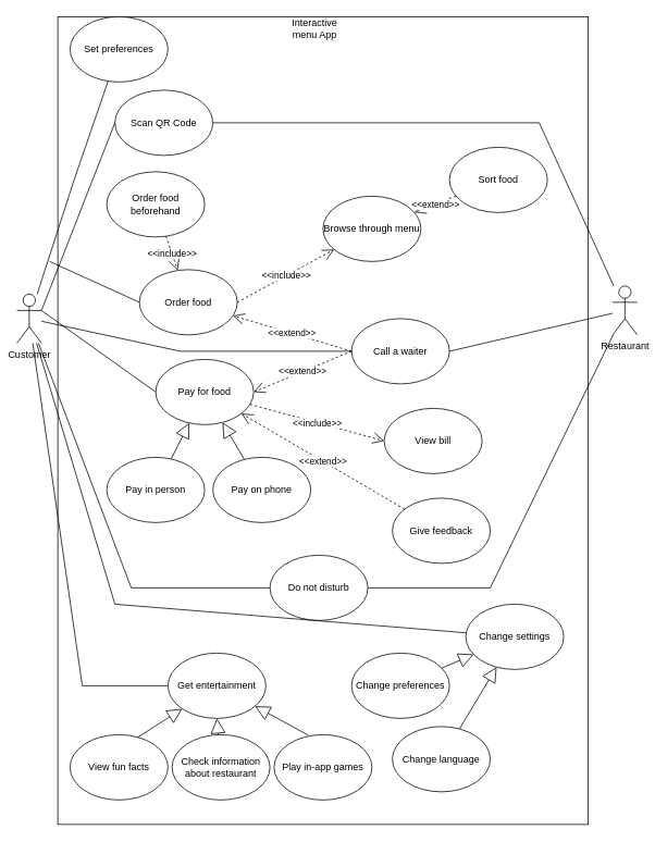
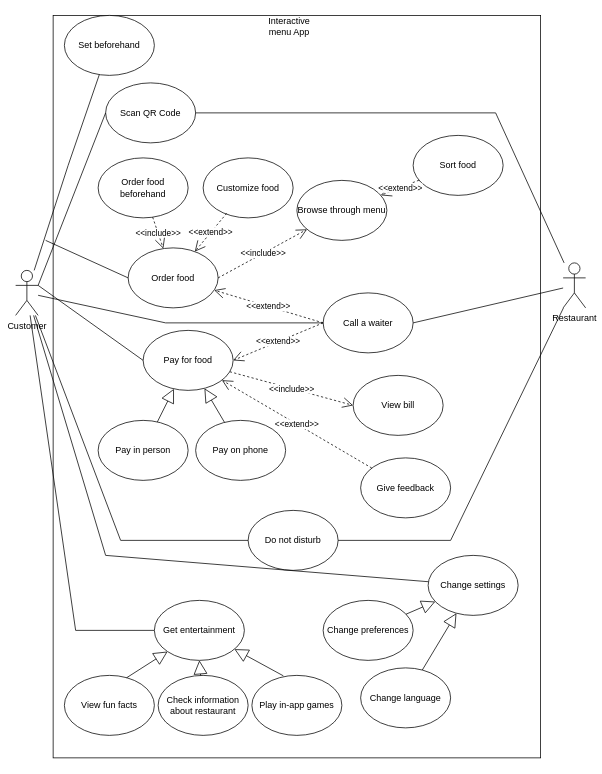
  <mxCell id="0" />
  <mxCell id="1" parent="0" />
  <mxCell id="2" value="" style="rounded=0;whiteSpace=wrap;html=1;" parent="1" vertex="1"><mxGeometry x="70" y="20" width="650" height="990" as="geometry" /></mxCell>
  <mxCell id="3" value="Customer" style="shape=umlActor;verticalLabelPosition=bottom;verticalAlign=top;html=1;outlineConnect=0;" parent="1" vertex="1"><mxGeometry x="20" y="360" width="30" height="60" as="geometry" /></mxCell>
  <mxCell id="4" value="Restaurant" style="shape=umlActor;verticalLabelPosition=bottom;verticalAlign=top;html=1;outlineConnect=0;" parent="1" vertex="1"><mxGeometry x="750" y="350" width="30" height="60" as="geometry" /></mxCell>
  <mxCell id="5" value="Interactive menu App" style="text;html=1;strokeColor=none;fillColor=none;align=center;verticalAlign=middle;whiteSpace=wrap;rounded=0;" parent="1" vertex="1"><mxGeometry x="355" y="20" width="60" height="30" as="geometry" /></mxCell>
  <mxCell id="6" value="Order food" style="ellipse;whiteSpace=wrap;html=1;" parent="1" vertex="1"><mxGeometry x="170" y="330" width="120" height="80" as="geometry" /></mxCell>
  <mxCell id="7" value="Pay for food" style="ellipse;whiteSpace=wrap;html=1;" parent="1" vertex="1"><mxGeometry x="190" y="440" width="120" height="80" as="geometry" /></mxCell>
  <mxCell id="8" value="Scan QR Code" style="ellipse;whiteSpace=wrap;html=1;" parent="1" vertex="1"><mxGeometry x="140" y="110" width="120" height="80" as="geometry" /></mxCell>
  <mxCell id="9" value="Do not disturb" style="ellipse;whiteSpace=wrap;html=1;" parent="1" vertex="1"><mxGeometry x="330" y="680" width="120" height="80" as="geometry" /></mxCell>
  <mxCell id="10" value="Call a waiter" style="ellipse;whiteSpace=wrap;html=1;" parent="1" vertex="1"><mxGeometry x="430" y="390" width="120" height="80" as="geometry" /></mxCell>
  <mxCell id="11" value="" style="endArrow=none;html=1;rounded=0;entryX=0;entryY=0.5;entryDx=0;entryDy=0;exitX=1;exitY=0.333;exitDx=0;exitDy=0;exitPerimeter=0;" parent="1" source="3" target="8" edge="1"><mxGeometry width="50" height="50" relative="1" as="geometry"><mxPoint x="50" y="540" as="sourcePoint" /><mxPoint x="100" y="490" as="targetPoint" /></mxGeometry></mxCell>
  <mxCell id="12" value="" style="endArrow=none;html=1;rounded=0;exitX=1;exitY=0.333;exitDx=0;exitDy=0;exitPerimeter=0;entryX=0;entryY=0.5;entryDx=0;entryDy=0;" parent="1" target="6" edge="1"><mxGeometry width="50" height="50" relative="1" as="geometry"><mxPoint x="60" y="320" as="sourcePoint" /><mxPoint x="120" y="550" as="targetPoint" /></mxGeometry></mxCell>
  <mxCell id="13" value="" style="endArrow=none;html=1;rounded=0;exitX=1;exitY=0.333;exitDx=0;exitDy=0;exitPerimeter=0;entryX=0;entryY=0.5;entryDx=0;entryDy=0;" parent="1" source="3" target="7" edge="1"><mxGeometry width="50" height="50" relative="1" as="geometry"><mxPoint x="60" y="650" as="sourcePoint" /><mxPoint x="110" y="600" as="targetPoint" /></mxGeometry></mxCell>
  <mxCell id="14" value="" style="endArrow=none;html=1;rounded=0;exitX=1;exitY=0.5;exitDx=0;exitDy=0;" parent="1" source="10" target="4" edge="1"><mxGeometry width="50" height="50" relative="1" as="geometry"><mxPoint x="50" y="540" as="sourcePoint" /><mxPoint x="100" y="490" as="targetPoint" /><Array as="points" /></mxGeometry></mxCell>
  <mxCell id="15" value="" style="endArrow=none;html=1;rounded=0;exitX=1;exitY=0.5;exitDx=0;exitDy=0;" parent="1" source="8" target="4" edge="1"><mxGeometry width="50" height="50" relative="1" as="geometry"><mxPoint x="50" y="540" as="sourcePoint" /><mxPoint x="100" y="490" as="targetPoint" /><Array as="points"><mxPoint x="660" y="150" /></Array></mxGeometry></mxCell>
  <mxCell id="16" value="&amp;lt;&amp;lt;include&amp;gt;&amp;gt;" style="endArrow=open;endSize=12;dashed=1;html=1;rounded=0;exitX=1;exitY=0.5;exitDx=0;exitDy=0;" parent="1" source="6" target="17" edge="1"><mxGeometry width="160" relative="1" as="geometry"><mxPoint x="10" y="560" as="sourcePoint" /><mxPoint x="170" y="560" as="targetPoint" /></mxGeometry></mxCell>
  <mxCell id="17" value="Browse through menu" style="ellipse;whiteSpace=wrap;html=1;" parent="1" vertex="1"><mxGeometry x="395" y="240" width="120" height="80" as="geometry" /></mxCell>
  <mxCell id="18" value="&amp;lt;&amp;lt;extend&amp;gt;&amp;gt;" style="endArrow=open;endSize=12;dashed=1;html=1;rounded=0;exitX=0;exitY=0.5;exitDx=0;exitDy=0;" parent="1" source="10" target="6" edge="1"><mxGeometry width="160" relative="1" as="geometry"><mxPoint x="290" y="440" as="sourcePoint" /><mxPoint x="408.274" y="413.032" as="targetPoint" /></mxGeometry></mxCell>
  <mxCell id="19" value="&amp;lt;&amp;lt;extend&amp;gt;&amp;gt;" style="endArrow=open;endSize=12;dashed=1;html=1;rounded=0;exitX=0;exitY=0.5;exitDx=0;exitDy=0;entryX=1;entryY=0.5;entryDx=0;entryDy=0;" parent="1" source="10" target="7" edge="1"><mxGeometry width="160" relative="1" as="geometry"><mxPoint x="400" y="540" as="sourcePoint" /><mxPoint x="290" y="440" as="targetPoint" /></mxGeometry></mxCell>
  <mxCell id="20" value="" style="endArrow=none;html=1;rounded=0;entryX=0;entryY=0.5;entryDx=0;entryDy=0;" parent="1" source="3" target="10" edge="1"><mxGeometry width="50" height="50" relative="1" as="geometry"><mxPoint x="50" y="490" as="sourcePoint" /><mxPoint x="390" y="540" as="targetPoint" /><Array as="points"><mxPoint x="220" y="430" /></Array></mxGeometry></mxCell>
  <mxCell id="21" value="Give feedback" style="ellipse;whiteSpace=wrap;html=1;" parent="1" vertex="1"><mxGeometry x="480" y="610" width="120" height="80" as="geometry" /></mxCell>
  <mxCell id="22" value="&amp;lt;&amp;lt;extend&amp;gt;&amp;gt;" style="endArrow=open;endSize=12;dashed=1;html=1;rounded=0;" parent="1" source="21" target="7" edge="1"><mxGeometry width="160" relative="1" as="geometry"><mxPoint x="430" y="580" as="sourcePoint" /><mxPoint x="320" y="490" as="targetPoint" /></mxGeometry></mxCell>
  <mxCell id="23" value="" style="endArrow=none;html=1;rounded=0;" parent="1" source="3" target="9" edge="1"><mxGeometry width="50" height="50" relative="1" as="geometry"><mxPoint x="-10" y="620" as="sourcePoint" /><mxPoint x="40" y="570" as="targetPoint" /><Array as="points"><mxPoint x="160" y="720" /></Array></mxGeometry></mxCell>
  <mxCell id="24" value="" style="endArrow=none;html=1;rounded=0;exitX=1;exitY=0.5;exitDx=0;exitDy=0;" parent="1" source="9" target="4" edge="1"><mxGeometry width="50" height="50" relative="1" as="geometry"><mxPoint x="-10" y="620" as="sourcePoint" /><mxPoint x="40" y="570" as="targetPoint" /><Array as="points"><mxPoint x="600" y="720" /></Array></mxGeometry></mxCell>
  <mxCell id="25" value="Pay on phone" style="ellipse;whiteSpace=wrap;html=1;" parent="1" vertex="1"><mxGeometry x="260" y="560" width="120" height="80" as="geometry" /></mxCell>
  <mxCell id="26" value="Pay in person" style="ellipse;whiteSpace=wrap;html=1;" parent="1" vertex="1"><mxGeometry x="130" y="560" width="120" height="80" as="geometry" /></mxCell>
  <mxCell id="27" value="" style="endArrow=block;endSize=16;endFill=0;html=1;rounded=0;" parent="1" source="26" target="7" edge="1"><mxGeometry width="160" relative="1" as="geometry"><mxPoint x="-30" y="610" as="sourcePoint" /><mxPoint x="130" y="610" as="targetPoint" /></mxGeometry></mxCell>
  <mxCell id="28" value="" style="endArrow=block;endSize=16;endFill=0;html=1;rounded=0;exitX=0.321;exitY=0.033;exitDx=0;exitDy=0;exitPerimeter=0;" parent="1" source="25" target="7" edge="1"><mxGeometry width="160" relative="1" as="geometry"><mxPoint x="220.232" y="575.449" as="sourcePoint" /><mxPoint x="260" y="530" as="targetPoint" /></mxGeometry></mxCell>
+ <mxCell id="29" value="Customize food" style="ellipse;whiteSpace=wrap;html=1;" parent="1" vertex="1"><mxGeometry x="270" y="210" width="120" height="80" as="geometry" /></mxCell>
+ <mxCell id="30" value="&amp;lt;&amp;lt;extend&amp;gt;&amp;gt;" style="endArrow=open;endSize=12;dashed=1;html=1;rounded=0;exitX=0.261;exitY=0.925;exitDx=0;exitDy=0;exitPerimeter=0;" parent="1" source="29" target="6" edge="1"><mxGeometry width="160" relative="1" as="geometry"><mxPoint x="415" y="470" as="sourcePoint" /><mxPoint x="287.507" y="404.432" as="targetPoint" /></mxGeometry></mxCell>
  <mxCell id="31" value="Order food beforehand" style="ellipse;whiteSpace=wrap;html=1;" parent="1" vertex="1"><mxGeometry x="130" y="210" width="120" height="80" as="geometry" /></mxCell>
  <mxCell id="32" value="&amp;lt;&amp;lt;include&amp;gt;&amp;gt;" style="endArrow=open;endSize=12;dashed=1;html=1;rounded=0;" parent="1" source="31" target="6" edge="1"><mxGeometry width="160" relative="1" as="geometry"><mxPoint x="300" y="380" as="sourcePoint" /><mxPoint x="418.243" y="352.973" as="targetPoint" /></mxGeometry></mxCell>
  <mxCell id="33" value="View bill" style="ellipse;whiteSpace=wrap;html=1;" parent="1" vertex="1"><mxGeometry x="470" y="500" width="120" height="80" as="geometry" /></mxCell>
  <mxCell id="34" value="&amp;lt;&amp;lt;include&amp;gt;&amp;gt;" style="endArrow=open;endSize=12;dashed=1;html=1;rounded=0;entryX=0;entryY=0.5;entryDx=0;entryDy=0;" parent="1" source="7" target="33" edge="1"><mxGeometry width="160" relative="1" as="geometry"><mxPoint x="320" y="360" as="sourcePoint" /><mxPoint x="438.243" y="332.973" as="targetPoint" /></mxGeometry></mxCell>
  <mxCell id="35" value="" style="endArrow=none;html=1;rounded=0;" parent="1" source="3" target="45" edge="1"><mxGeometry width="50" height="50" relative="1" as="geometry"><mxPoint x="40" y="530" as="sourcePoint" /><mxPoint x="240" y="540" as="targetPoint" /><Array as="points"><mxPoint x="100" y="840" /></Array></mxGeometry></mxCell>
  <mxCell id="36" value="Play in-app games" style="ellipse;whiteSpace=wrap;html=1;" parent="1" vertex="1"><mxGeometry x="335" y="900" width="120" height="80" as="geometry" /></mxCell>
  <mxCell id="37" value="View fun facts" style="ellipse;whiteSpace=wrap;html=1;" parent="1" vertex="1"><mxGeometry x="85" y="900" width="120" height="80" as="geometry" /></mxCell>
  <mxCell id="38" value="Check information about restaurant" style="ellipse;whiteSpace=wrap;html=1;" parent="1" vertex="1"><mxGeometry x="210" y="900" width="120" height="80" as="geometry" /></mxCell>
  <mxCell id="39" value="" style="endArrow=block;endSize=16;endFill=0;html=1;rounded=0;exitX=0.689;exitY=0.042;exitDx=0;exitDy=0;exitPerimeter=0;entryX=0;entryY=1;entryDx=0;entryDy=0;" parent="1" source="37" target="45" edge="1"><mxGeometry width="160" relative="1" as="geometry"><mxPoint x="188.563" y="885.457" as="sourcePoint" /><mxPoint x="215.003" y="840" as="targetPoint" /></mxGeometry></mxCell>
  <mxCell id="40" value="" style="endArrow=block;endSize=16;endFill=0;html=1;rounded=0;entryX=0.5;entryY=1;entryDx=0;entryDy=0;" parent="1" source="38" target="45" edge="1"><mxGeometry width="160" relative="1" as="geometry"><mxPoint x="187.68" y="903.36" as="sourcePoint" /><mxPoint x="242.574" y="848.284" as="targetPoint" /></mxGeometry></mxCell>
  <mxCell id="41" value="" style="endArrow=block;endSize=16;endFill=0;html=1;rounded=0;exitX=0.35;exitY=0.008;exitDx=0;exitDy=0;exitPerimeter=0;" parent="1" source="36" target="45" edge="1"><mxGeometry width="160" relative="1" as="geometry"><mxPoint x="295.136" y="900.544" as="sourcePoint" /><mxPoint x="285" y="860" as="targetPoint" /></mxGeometry></mxCell>
  <mxCell id="42" value="Change settings" style="ellipse;whiteSpace=wrap;html=1;" parent="1" vertex="1"><mxGeometry x="570" y="740" width="120" height="80" as="geometry" /></mxCell>
  <mxCell id="43" value="Change language" style="ellipse;whiteSpace=wrap;html=1;" parent="1" vertex="1"><mxGeometry x="480" y="890" width="120" height="80" as="geometry" /></mxCell>
  <mxCell id="44" value="" style="endArrow=block;endSize=16;endFill=0;html=1;rounded=0;" parent="1" source="43" target="42" edge="1"><mxGeometry width="160" relative="1" as="geometry"><mxPoint x="387" y="900.64" as="sourcePoint" /><mxPoint x="323.859" y="850.478" as="targetPoint" /></mxGeometry></mxCell>
  <mxCell id="45" value="Get entertainment" style="ellipse;whiteSpace=wrap;html=1;" parent="1" vertex="1"><mxGeometry x="205" y="800" width="120" height="80" as="geometry" /></mxCell>
  <mxCell id="46" value="" style="endArrow=none;html=1;rounded=0;" parent="1" source="3" target="42" edge="1"><mxGeometry width="50" height="50" relative="1" as="geometry"><mxPoint x="140" y="520" as="sourcePoint" /><mxPoint x="190" y="470" as="targetPoint" /><Array as="points"><mxPoint x="140" y="740" /></Array></mxGeometry></mxCell>
  <mxCell id="47" value="Change preferences" style="ellipse;whiteSpace=wrap;html=1;" vertex="1" parent="1"><mxGeometry x="430" y="800" width="120" height="80" as="geometry" /></mxCell>
  <mxCell id="48" value="" style="endArrow=block;endSize=16;endFill=0;html=1;rounded=0;" edge="1" parent="1" source="47" target="42"><mxGeometry width="160" relative="1" as="geometry"><mxPoint x="576.767" y="910.777" as="sourcePoint" /><mxPoint x="592.943" y="859.184" as="targetPoint" /></mxGeometry></mxCell>
- <mxCell id="49" value="Set preferences" style="ellipse;whiteSpace=wrap;html=1;" vertex="1" parent="1"><mxGeometry x="85" y="20" width="120" height="80" as="geometry" /></mxCell>
+ <mxCell id="49" value="Set beforehand" style="ellipse;whiteSpace=wrap;html=1;" vertex="1" parent="1"><mxGeometry x="85" y="20" width="120" height="80" as="geometry" /></mxCell>
  <mxCell id="50" value="" style="endArrow=none;html=1;rounded=0;" edge="1" parent="1" source="3" target="49"><mxGeometry width="50" height="50" relative="1" as="geometry"><mxPoint x="360" y="540" as="sourcePoint" /><mxPoint x="410" y="490" as="targetPoint" /><Array as="points"><mxPoint x="90" y="220" /></Array></mxGeometry></mxCell>
  <mxCell id="51" value="Sort food" style="ellipse;whiteSpace=wrap;html=1;" vertex="1" parent="1"><mxGeometry x="550" y="180" width="120" height="80" as="geometry" /></mxCell>
  <mxCell id="52" value="&amp;lt;&amp;lt;extend&amp;gt;&amp;gt;" style="endArrow=open;endSize=12;dashed=1;html=1;rounded=0;" edge="1" parent="1" source="51" target="17"><mxGeometry width="160" relative="1" as="geometry"><mxPoint x="551.279" y="233.345" as="sourcePoint" /><mxPoint x="268.931" y="344.957" as="targetPoint" /></mxGeometry></mxCell>
